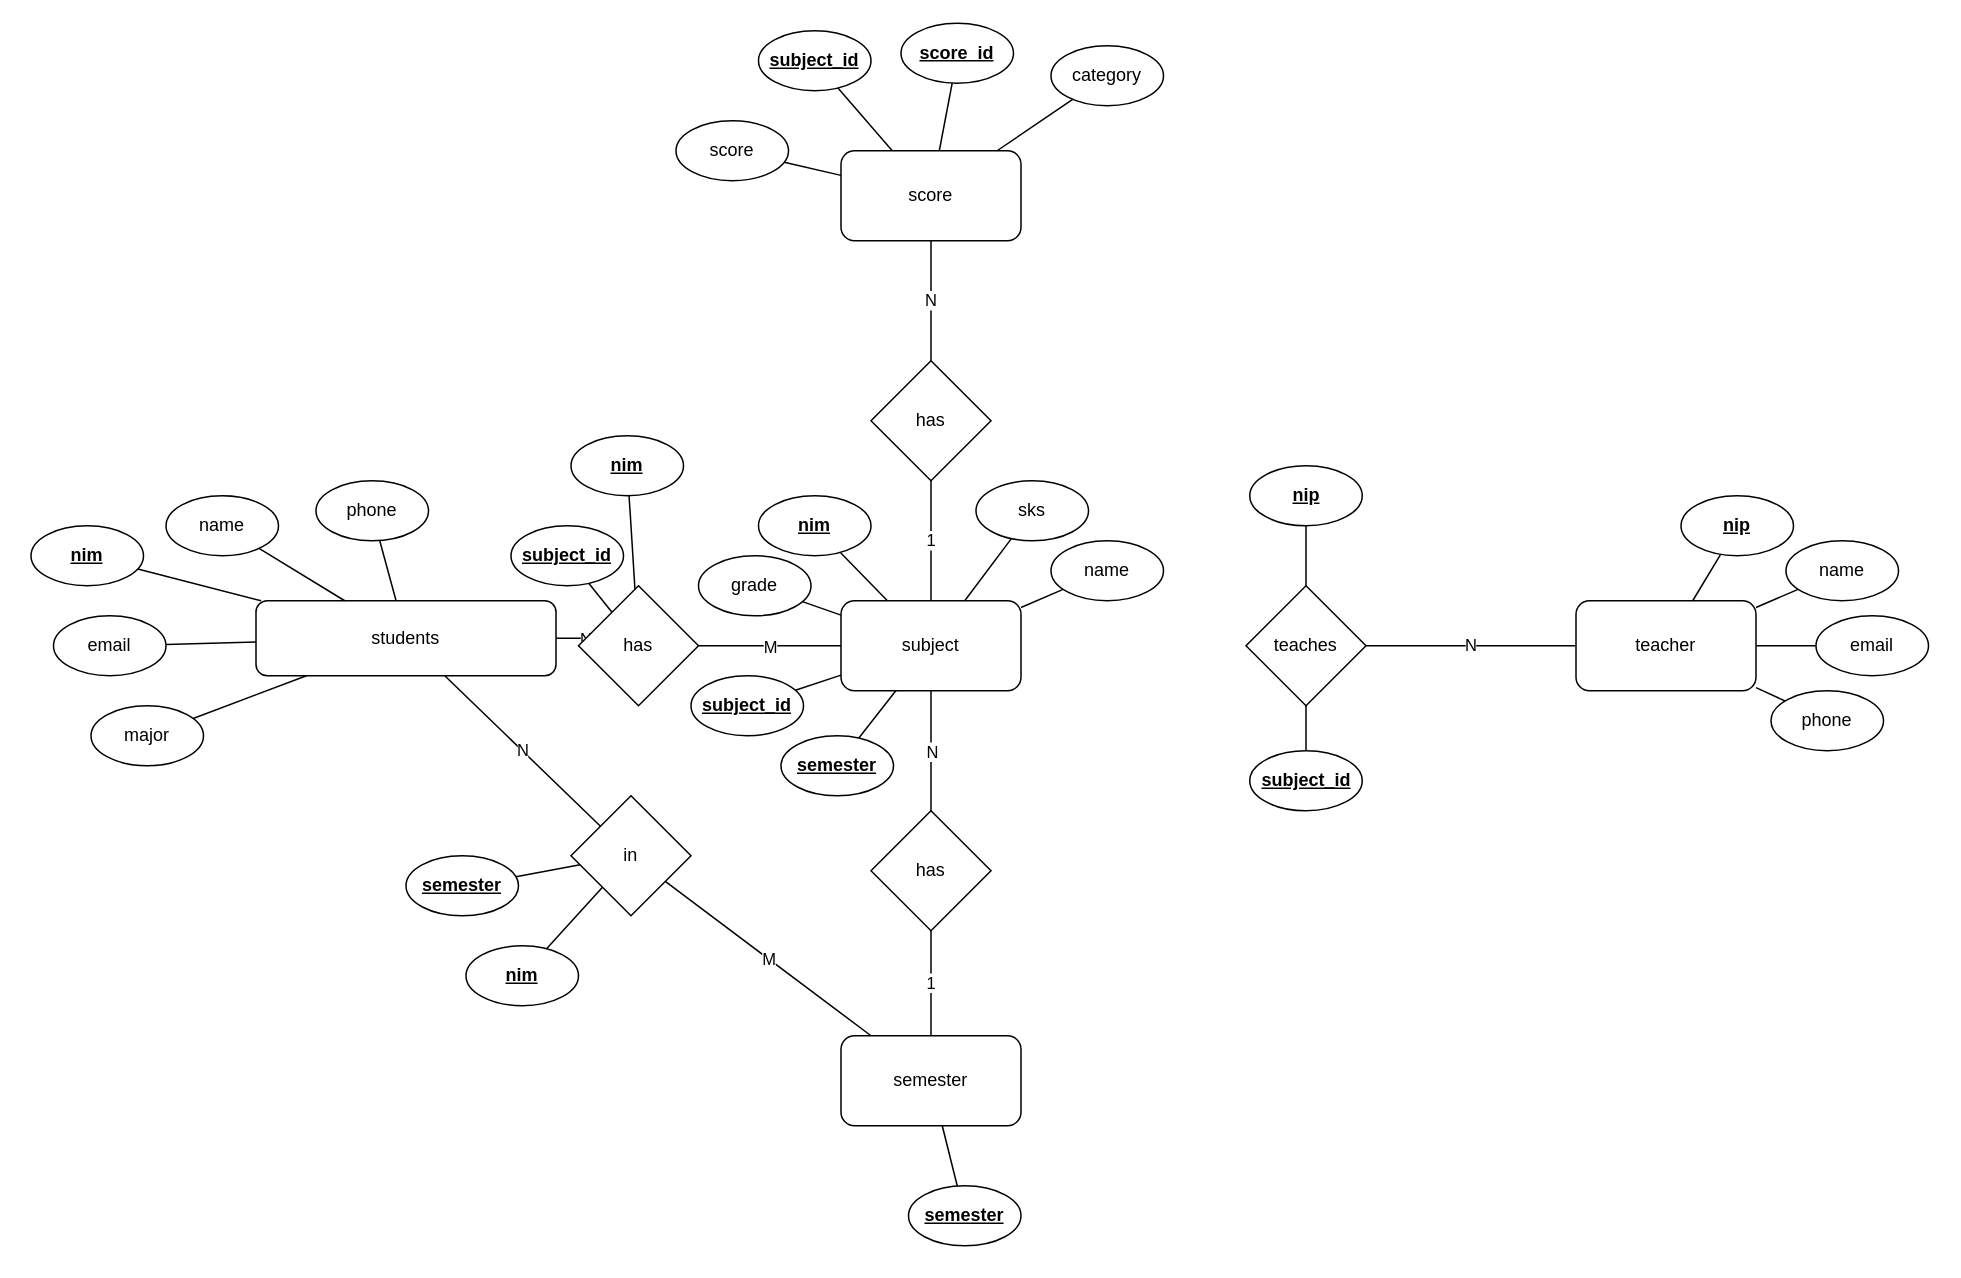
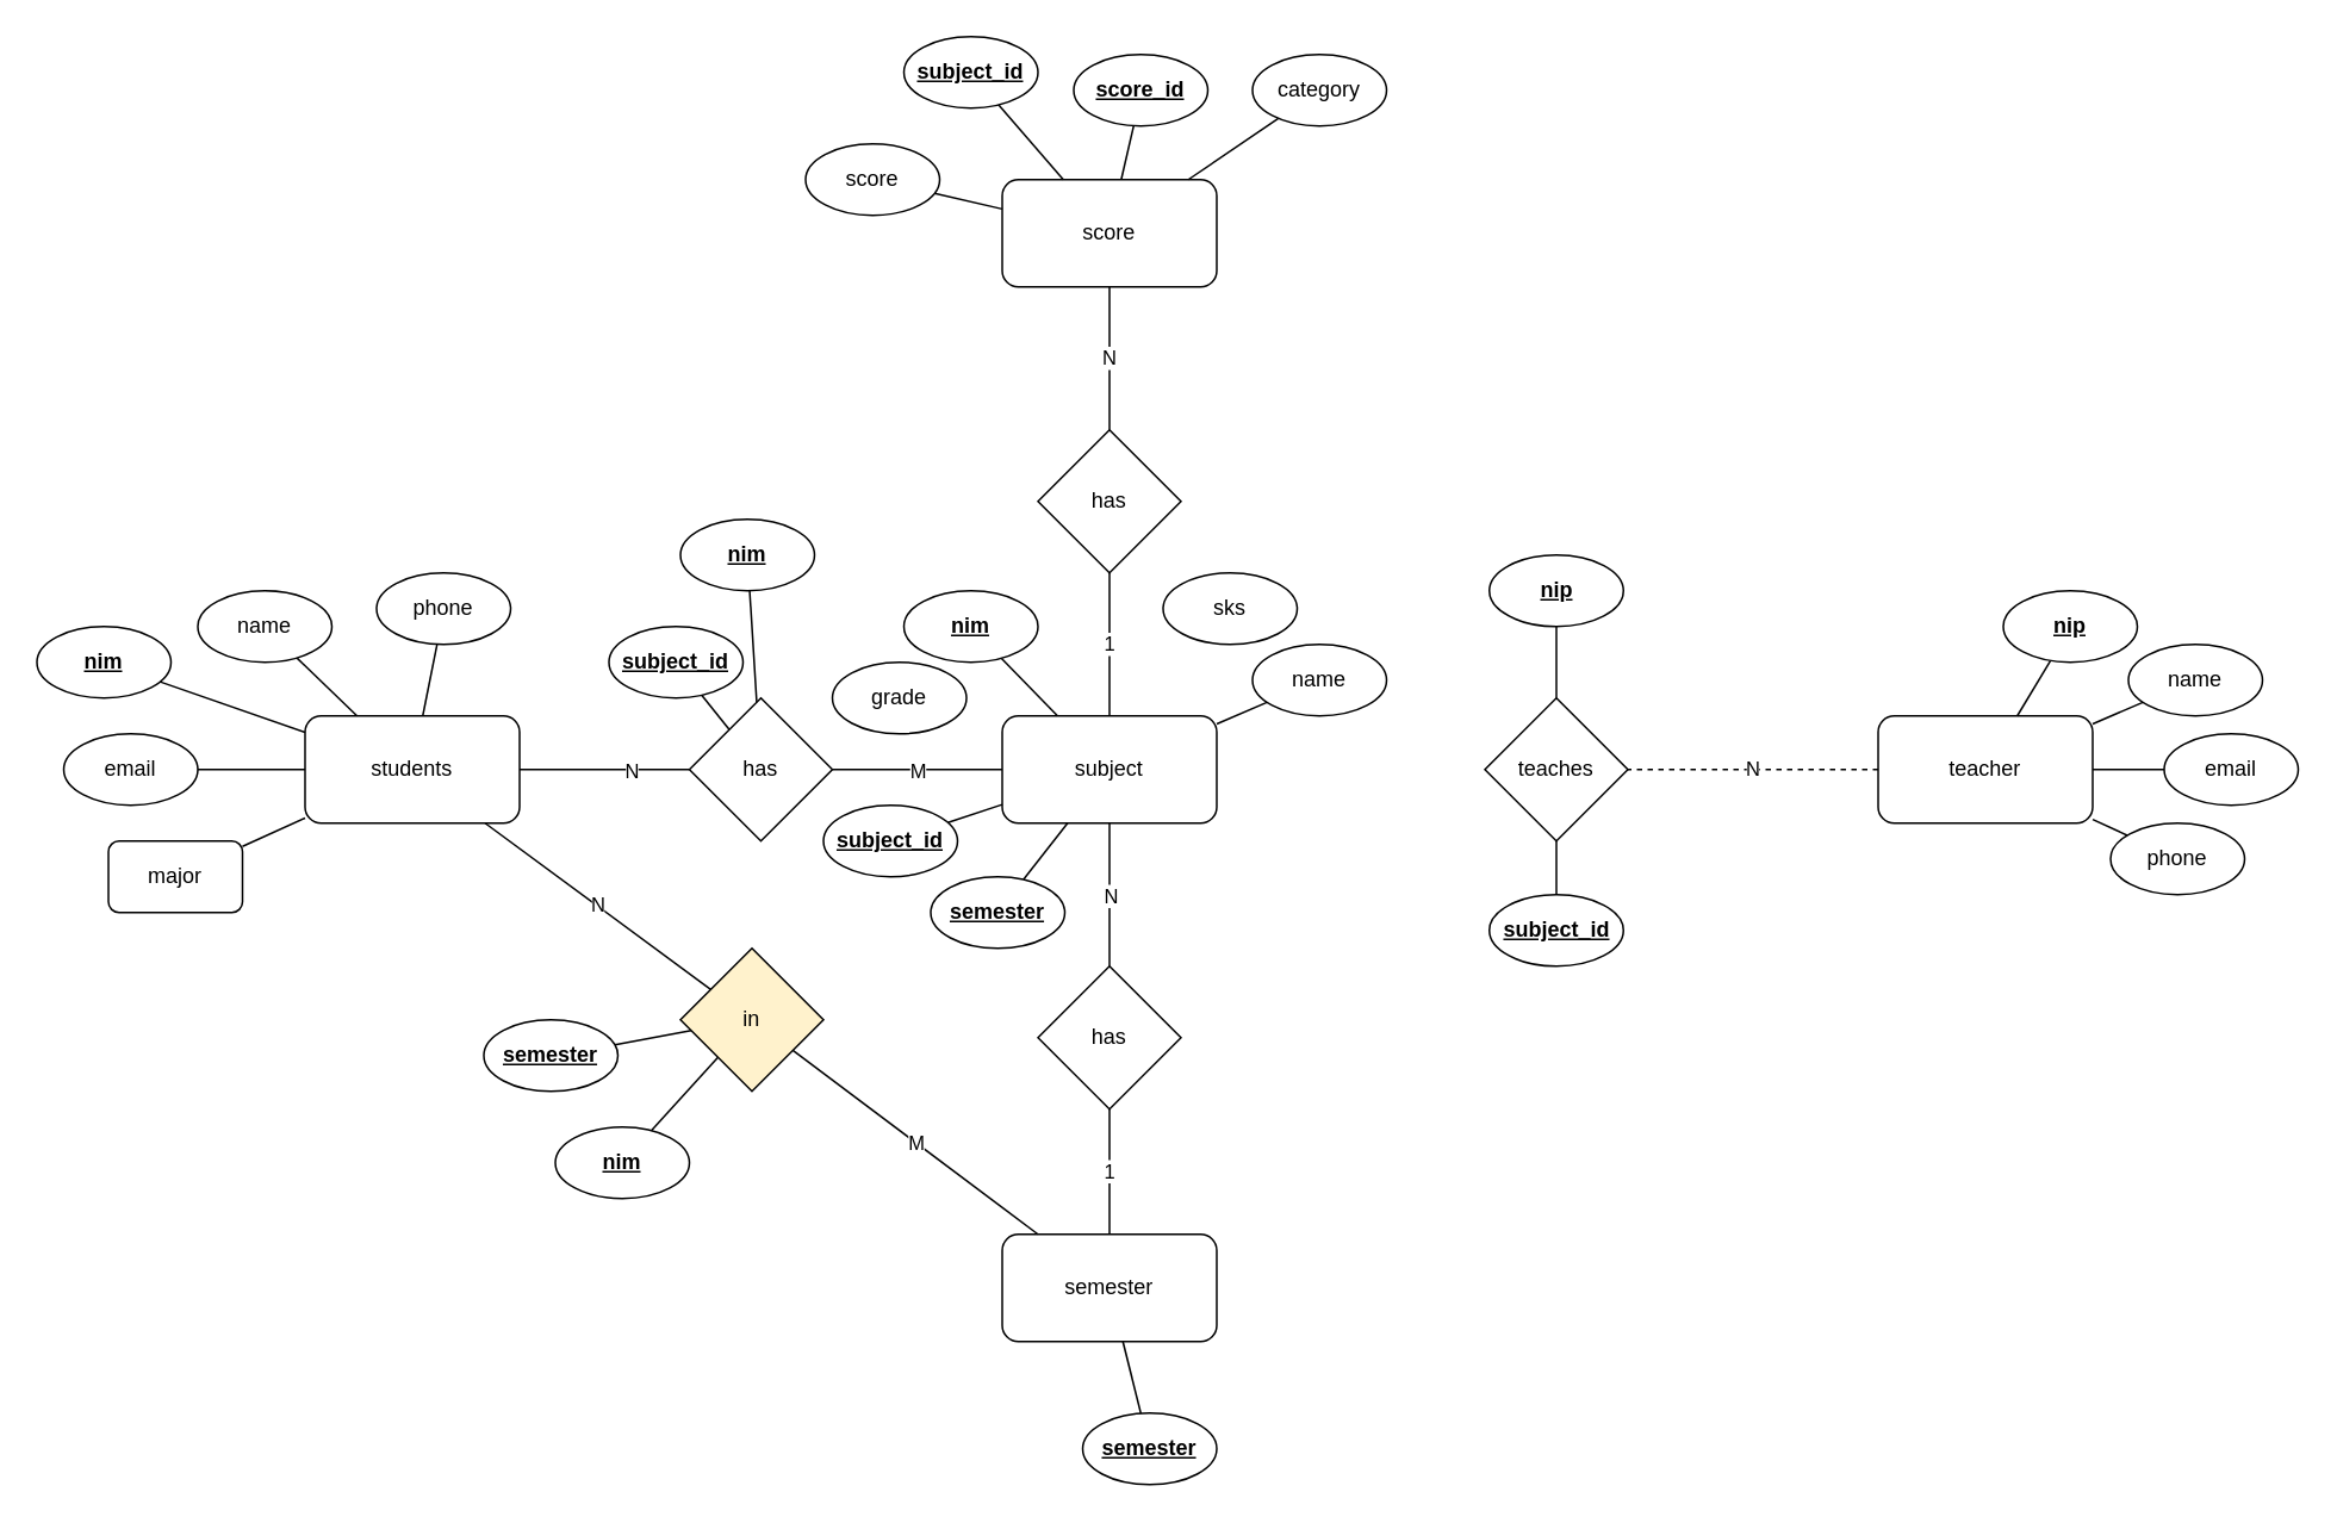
  <mxCell id="0" />
  <mxCell id="1" parent="0" />
  <mxCell id="2" style="edgeStyle=orthogonalEdgeStyle;rounded=0;orthogonalLoop=1;jettySize=auto;html=1;endArrow=none;endFill=0;" parent="1" source="5" target="7" edge="1"><mxGeometry relative="1" as="geometry" /></mxCell>
  <mxCell id="3" value="N" style="edgeLabel;html=1;align=center;verticalAlign=middle;resizable=0;points=[];" parent="2" vertex="1" connectable="0"><mxGeometry x="0.295" relative="1" as="geometry"><mxPoint as="offset" /></mxGeometry></mxCell>
  <mxCell id="4" value="N" style="edgeStyle=none;rounded=0;orthogonalLoop=1;jettySize=auto;html=1;endArrow=none;endFill=0;" parent="1" source="5" target="30" edge="1"><mxGeometry relative="1" as="geometry" /></mxCell>
- <mxCell id="5" value="students" style="rounded=1;whiteSpace=wrap;html=1;" parent="1" vertex="1"><mxGeometry x="170" y="400" width="200" height="50" as="geometry" /></mxCell>
+ <mxCell id="5" value="students" style="rounded=1;whiteSpace=wrap;html=1;" parent="1" vertex="1"><mxGeometry x="170" y="400" width="120" height="60" as="geometry" /></mxCell>
  <mxCell id="6" value="M" style="edgeStyle=orthogonalEdgeStyle;rounded=0;orthogonalLoop=1;jettySize=auto;html=1;endArrow=none;endFill=0;" parent="1" source="7" edge="1"><mxGeometry relative="1" as="geometry"><mxPoint x="560" y="430" as="targetPoint" /></mxGeometry></mxCell>
  <mxCell id="7" value="has" style="rhombus;whiteSpace=wrap;html=1;" parent="1" vertex="1"><mxGeometry x="385" y="390" width="80" height="80" as="geometry" /></mxCell>
  <mxCell id="8" value="1" style="edgeStyle=orthogonalEdgeStyle;rounded=0;orthogonalLoop=1;jettySize=auto;html=1;endArrow=none;endFill=0;" parent="1" source="9" target="11" edge="1"><mxGeometry relative="1" as="geometry" /></mxCell>
  <mxCell id="9" value="semester" style="rounded=1;whiteSpace=wrap;html=1;" parent="1" vertex="1"><mxGeometry x="560" y="690" width="120" height="60" as="geometry" /></mxCell>
  <mxCell id="10" value="N" style="edgeStyle=orthogonalEdgeStyle;rounded=0;orthogonalLoop=1;jettySize=auto;html=1;endArrow=none;endFill=0;" parent="1" source="11" edge="1"><mxGeometry relative="1" as="geometry"><mxPoint x="620" y="460" as="targetPoint" /></mxGeometry></mxCell>
  <mxCell id="11" value="has" style="rhombus;whiteSpace=wrap;html=1;" parent="1" vertex="1"><mxGeometry x="580" y="540" width="80" height="80" as="geometry" /></mxCell>
  <mxCell id="12" value="score" style="rounded=1;whiteSpace=wrap;html=1;" parent="1" vertex="1"><mxGeometry x="560" y="100" width="120" height="60" as="geometry" /></mxCell>
  <mxCell id="13" value="1" style="edgeStyle=orthogonalEdgeStyle;rounded=0;orthogonalLoop=1;jettySize=auto;html=1;endArrow=none;endFill=0;" parent="1" source="14" target="16" edge="1"><mxGeometry relative="1" as="geometry" /></mxCell>
  <mxCell id="14" value="subject" style="rounded=1;whiteSpace=wrap;html=1;" parent="1" vertex="1"><mxGeometry x="560" y="400" width="120" height="60" as="geometry" /></mxCell>
  <mxCell id="15" value="N" style="edgeStyle=orthogonalEdgeStyle;rounded=0;orthogonalLoop=1;jettySize=auto;html=1;endArrow=none;endFill=0;" parent="1" source="16" target="12" edge="1"><mxGeometry relative="1" as="geometry" /></mxCell>
  <mxCell id="16" value="has" style="rhombus;whiteSpace=wrap;html=1;" parent="1" vertex="1"><mxGeometry x="580" y="240" width="80" height="80" as="geometry" /></mxCell>
  <mxCell id="17" value="1" style="edgeStyle=orthogonalEdgeStyle;rounded=0;orthogonalLoop=1;jettySize=auto;html=1;endArrow=none;endFill=0;" parent="1" edge="1"><mxGeometry relative="1" as="geometry"><mxPoint x="860" y="430" as="sourcePoint" /></mxGeometry></mxCell>
- <mxCell id="18" value="N" style="rounded=0;orthogonalLoop=1;jettySize=auto;html=1;endArrow=none;endFill=0;" parent="1" source="19" target="20" edge="1"><mxGeometry relative="1" as="geometry" /></mxCell>
+ <mxCell id="18" value="N" style="rounded=0;orthogonalLoop=1;jettySize=auto;html=1;endArrow=none;endFill=0;dashed=1;" parent="1" source="19" target="20" edge="1"><mxGeometry relative="1" as="geometry" /></mxCell>
  <mxCell id="19" value="teacher" style="rounded=1;whiteSpace=wrap;html=1;" parent="1" vertex="1"><mxGeometry x="1050" y="400" width="120" height="60" as="geometry" /></mxCell>
  <mxCell id="20" value="teaches" style="rhombus;whiteSpace=wrap;html=1;" parent="1" vertex="1"><mxGeometry x="830" y="390" width="80" height="80" as="geometry" /></mxCell>
  <mxCell id="21" style="edgeStyle=none;rounded=0;orthogonalLoop=1;jettySize=auto;html=1;endArrow=none;endFill=0;" parent="1" source="22" target="5" edge="1"><mxGeometry relative="1" as="geometry" /></mxCell>
  <mxCell id="22" value="&lt;b&gt;&lt;u&gt;nim&lt;/u&gt;&lt;/b&gt;" style="ellipse;whiteSpace=wrap;html=1;" parent="1" vertex="1"><mxGeometry x="20" y="350" width="75" height="40" as="geometry" /></mxCell>
  <mxCell id="23" style="rounded=0;orthogonalLoop=1;jettySize=auto;html=1;endArrow=none;endFill=0;" parent="1" source="24" target="5" edge="1"><mxGeometry relative="1" as="geometry" /></mxCell>
  <mxCell id="24" value="name" style="ellipse;whiteSpace=wrap;html=1;" parent="1" vertex="1"><mxGeometry x="110" y="330" width="75" height="40" as="geometry" /></mxCell>
  <mxCell id="25" style="edgeStyle=none;rounded=0;orthogonalLoop=1;jettySize=auto;html=1;endArrow=none;endFill=0;" parent="1" source="26" target="5" edge="1"><mxGeometry relative="1" as="geometry" /></mxCell>
  <mxCell id="26" value="email" style="ellipse;whiteSpace=wrap;html=1;" parent="1" vertex="1"><mxGeometry x="35" y="410" width="75" height="40" as="geometry" /></mxCell>
  <mxCell id="27" style="edgeStyle=none;rounded=0;orthogonalLoop=1;jettySize=auto;html=1;endArrow=none;endFill=0;" parent="1" source="28" target="5" edge="1"><mxGeometry relative="1" as="geometry" /></mxCell>
- <mxCell id="28" value="major" style="ellipse;whiteSpace=wrap;html=1;" parent="1" vertex="1"><mxGeometry x="60" y="470" width="75" height="40" as="geometry" /></mxCell>
+ <mxCell id="28" value="major" style="whiteSpace=wrap;html=1;rounded=1;" parent="1" vertex="1"><mxGeometry x="60" y="470" width="75" height="40" as="geometry" /></mxCell>
  <mxCell id="29" value="M" style="edgeStyle=none;rounded=0;orthogonalLoop=1;jettySize=auto;html=1;endArrow=none;endFill=0;" parent="1" source="30" target="9" edge="1"><mxGeometry relative="1" as="geometry" /></mxCell>
- <mxCell id="30" value="in" style="rhombus;whiteSpace=wrap;html=1;" parent="1" vertex="1"><mxGeometry x="380" y="530" width="80" height="80" as="geometry" /></mxCell>
+ <mxCell id="30" value="in" style="rhombus;whiteSpace=wrap;html=1;fillColor=#fff2cc;" parent="1" vertex="1"><mxGeometry x="380" y="530" width="80" height="80" as="geometry" /></mxCell>
  <mxCell id="31" style="edgeStyle=none;rounded=0;orthogonalLoop=1;jettySize=auto;html=1;endArrow=none;endFill=0;" parent="1" source="32" target="30" edge="1"><mxGeometry relative="1" as="geometry" /></mxCell>
  <mxCell id="32" value="&lt;u&gt;&lt;b&gt;semester&lt;/b&gt;&lt;/u&gt;" style="ellipse;whiteSpace=wrap;html=1;" parent="1" vertex="1"><mxGeometry x="270" y="570" width="75" height="40" as="geometry" /></mxCell>
  <mxCell id="33" style="edgeStyle=none;rounded=0;orthogonalLoop=1;jettySize=auto;html=1;endArrow=none;endFill=0;" parent="1" source="34" target="30" edge="1"><mxGeometry relative="1" as="geometry" /></mxCell>
  <mxCell id="34" value="&lt;b&gt;&lt;u&gt;nim&lt;/u&gt;&lt;/b&gt;" style="ellipse;whiteSpace=wrap;html=1;" parent="1" vertex="1"><mxGeometry x="310" y="630" width="75" height="40" as="geometry" /></mxCell>
  <mxCell id="35" style="edgeStyle=none;rounded=0;orthogonalLoop=1;jettySize=auto;html=1;endArrow=none;endFill=0;" parent="1" source="36" target="9" edge="1"><mxGeometry relative="1" as="geometry" /></mxCell>
  <mxCell id="36" value="&lt;u&gt;&lt;b&gt;semester&lt;/b&gt;&lt;/u&gt;" style="ellipse;whiteSpace=wrap;html=1;" parent="1" vertex="1"><mxGeometry x="605" y="790" width="75" height="40" as="geometry" /></mxCell>
  <mxCell id="37" style="edgeStyle=none;rounded=0;orthogonalLoop=1;jettySize=auto;html=1;endArrow=none;endFill=0;" parent="1" source="38" target="14" edge="1"><mxGeometry relative="1" as="geometry" /></mxCell>
  <mxCell id="38" value="&lt;u&gt;&lt;b&gt;subject_id&lt;/b&gt;&lt;/u&gt;" style="ellipse;whiteSpace=wrap;html=1;" parent="1" vertex="1"><mxGeometry x="460" y="450" width="75" height="40" as="geometry" /></mxCell>
  <mxCell id="39" style="edgeStyle=none;rounded=0;orthogonalLoop=1;jettySize=auto;html=1;endArrow=none;endFill=0;" parent="1" source="40" target="14" edge="1"><mxGeometry relative="1" as="geometry" /></mxCell>
  <mxCell id="40" value="&lt;u&gt;&lt;b&gt;semester&lt;/b&gt;&lt;/u&gt;" style="ellipse;whiteSpace=wrap;html=1;" parent="1" vertex="1"><mxGeometry x="520" y="490" width="75" height="40" as="geometry" /></mxCell>
  <mxCell id="41" style="edgeStyle=none;rounded=0;orthogonalLoop=1;jettySize=auto;html=1;endArrow=none;endFill=0;" parent="1" source="42" target="14" edge="1"><mxGeometry relative="1" as="geometry" /></mxCell>
  <mxCell id="42" value="&lt;b&gt;&lt;u&gt;nim&lt;/u&gt;&lt;/b&gt;" style="ellipse;whiteSpace=wrap;html=1;" parent="1" vertex="1"><mxGeometry x="505" y="330" width="75" height="40" as="geometry" /></mxCell>
  <mxCell id="43" style="edgeStyle=none;rounded=0;orthogonalLoop=1;jettySize=auto;html=1;endArrow=none;endFill=0;" parent="1" source="44" target="14" edge="1"><mxGeometry relative="1" as="geometry" /></mxCell>
  <mxCell id="44" value="name" style="ellipse;whiteSpace=wrap;html=1;" parent="1" vertex="1"><mxGeometry x="700" y="360" width="75" height="40" as="geometry" /></mxCell>
- <mxCell id="45" style="edgeStyle=none;rounded=0;orthogonalLoop=1;jettySize=auto;html=1;endArrow=none;endFill=0;" parent="1" source="46" target="14" edge="1"><mxGeometry relative="1" as="geometry" /></mxCell>
  <mxCell id="46" value="sks" style="ellipse;whiteSpace=wrap;html=1;" parent="1" vertex="1"><mxGeometry x="650" y="320" width="75" height="40" as="geometry" /></mxCell>
  <mxCell id="47" style="edgeStyle=none;rounded=0;orthogonalLoop=1;jettySize=auto;html=1;endArrow=none;endFill=0;" parent="1" source="48" target="12" edge="1"><mxGeometry relative="1" as="geometry" /></mxCell>
  <mxCell id="48" value="&lt;u&gt;&lt;b&gt;subject_id&lt;/b&gt;&lt;/u&gt;" style="ellipse;whiteSpace=wrap;html=1;" parent="1" vertex="1"><mxGeometry x="505" y="20" width="75" height="40" as="geometry" /></mxCell>
  <mxCell id="49" style="edgeStyle=none;rounded=0;orthogonalLoop=1;jettySize=auto;html=1;endArrow=none;endFill=0;" parent="1" source="50" target="12" edge="1"><mxGeometry relative="1" as="geometry" /></mxCell>
- <mxCell id="50" value="&lt;u&gt;&lt;b&gt;score_id&lt;/b&gt;&lt;/u&gt;" style="ellipse;whiteSpace=wrap;html=1;" parent="1" vertex="1"><mxGeometry x="600" y="15" width="75" height="40" as="geometry" /></mxCell>
+ <mxCell id="50" value="&lt;u&gt;&lt;b&gt;score_id&lt;/b&gt;&lt;/u&gt;" style="ellipse;whiteSpace=wrap;html=1;" parent="1" vertex="1"><mxGeometry x="600" y="30" width="75" height="40" as="geometry" /></mxCell>
  <mxCell id="51" style="edgeStyle=none;rounded=0;orthogonalLoop=1;jettySize=auto;html=1;endArrow=none;endFill=0;" parent="1" source="52" target="12" edge="1"><mxGeometry relative="1" as="geometry" /></mxCell>
  <mxCell id="52" value="category" style="ellipse;whiteSpace=wrap;html=1;" parent="1" vertex="1"><mxGeometry x="700" y="30" width="75" height="40" as="geometry" /></mxCell>
  <mxCell id="53" style="edgeStyle=none;rounded=0;orthogonalLoop=1;jettySize=auto;html=1;endArrow=none;endFill=0;" parent="1" source="54" target="12" edge="1"><mxGeometry relative="1" as="geometry" /></mxCell>
  <mxCell id="54" value="score" style="ellipse;whiteSpace=wrap;html=1;" parent="1" vertex="1"><mxGeometry x="450" y="80" width="75" height="40" as="geometry" /></mxCell>
  <mxCell id="55" style="edgeStyle=none;rounded=0;orthogonalLoop=1;jettySize=auto;html=1;endArrow=none;endFill=0;" parent="1" source="56" target="20" edge="1"><mxGeometry relative="1" as="geometry" /></mxCell>
  <mxCell id="56" value="&lt;u&gt;&lt;b&gt;subject_id&lt;/b&gt;&lt;/u&gt;" style="ellipse;whiteSpace=wrap;html=1;" parent="1" vertex="1"><mxGeometry x="832.5" y="500" width="75" height="40" as="geometry" /></mxCell>
  <mxCell id="57" value="" style="edgeStyle=none;rounded=0;orthogonalLoop=1;jettySize=auto;html=1;endArrow=none;endFill=0;" parent="1" source="58" target="19" edge="1"><mxGeometry relative="1" as="geometry" /></mxCell>
  <mxCell id="58" value="&lt;u&gt;&lt;b&gt;nip&lt;/b&gt;&lt;/u&gt;" style="ellipse;whiteSpace=wrap;html=1;" parent="1" vertex="1"><mxGeometry x="1120" y="330" width="75" height="40" as="geometry" /></mxCell>
  <mxCell id="59" style="edgeStyle=none;rounded=0;orthogonalLoop=1;jettySize=auto;html=1;endArrow=none;endFill=0;" parent="1" source="60" target="20" edge="1"><mxGeometry relative="1" as="geometry" /></mxCell>
  <mxCell id="60" value="&lt;u&gt;&lt;b&gt;nip&lt;/b&gt;&lt;/u&gt;" style="ellipse;whiteSpace=wrap;html=1;" parent="1" vertex="1"><mxGeometry x="832.5" y="310" width="75" height="40" as="geometry" /></mxCell>
  <mxCell id="61" style="edgeStyle=none;rounded=0;orthogonalLoop=1;jettySize=auto;html=1;endArrow=none;endFill=0;" parent="1" source="62" target="19" edge="1"><mxGeometry relative="1" as="geometry" /></mxCell>
  <mxCell id="62" value="name" style="ellipse;whiteSpace=wrap;html=1;" parent="1" vertex="1"><mxGeometry x="1190" y="360" width="75" height="40" as="geometry" /></mxCell>
  <mxCell id="63" style="edgeStyle=none;rounded=0;orthogonalLoop=1;jettySize=auto;html=1;endArrow=none;endFill=0;" parent="1" source="64" target="19" edge="1"><mxGeometry relative="1" as="geometry" /></mxCell>
  <mxCell id="64" value="email" style="ellipse;whiteSpace=wrap;html=1;" parent="1" vertex="1"><mxGeometry x="1210" y="410" width="75" height="40" as="geometry" /></mxCell>
  <mxCell id="65" value="" style="edgeStyle=none;rounded=0;orthogonalLoop=1;jettySize=auto;html=1;endArrow=none;endFill=0;" parent="1" source="66" target="5" edge="1"><mxGeometry relative="1" as="geometry" /></mxCell>
  <mxCell id="66" value="phone" style="ellipse;whiteSpace=wrap;html=1;" parent="1" vertex="1"><mxGeometry x="210" y="320" width="75" height="40" as="geometry" /></mxCell>
  <mxCell id="67" style="edgeStyle=none;rounded=0;orthogonalLoop=1;jettySize=auto;html=1;endArrow=none;endFill=0;" parent="1" source="68" target="19" edge="1"><mxGeometry relative="1" as="geometry" /></mxCell>
  <mxCell id="68" value="phone" style="ellipse;whiteSpace=wrap;html=1;" parent="1" vertex="1"><mxGeometry x="1180" y="460" width="75" height="40" as="geometry" /></mxCell>
- <mxCell id="69" style="edgeStyle=none;rounded=0;orthogonalLoop=1;jettySize=auto;html=1;endArrow=none;endFill=0;" parent="1" source="70" target="14" edge="1"><mxGeometry relative="1" as="geometry" /></mxCell>
  <mxCell id="70" value="grade" style="ellipse;whiteSpace=wrap;html=1;" parent="1" vertex="1"><mxGeometry x="465" y="370" width="75" height="40" as="geometry" /></mxCell>
  <mxCell id="71" style="edgeStyle=none;rounded=0;orthogonalLoop=1;jettySize=auto;html=1;endArrow=none;endFill=0;" edge="1" parent="1" source="72" target="7"><mxGeometry relative="1" as="geometry" /></mxCell>
  <mxCell id="72" value="&lt;u&gt;&lt;b&gt;subject_id&lt;/b&gt;&lt;/u&gt;" style="ellipse;whiteSpace=wrap;html=1;" vertex="1" parent="1"><mxGeometry x="340" y="350" width="75" height="40" as="geometry" /></mxCell>
  <mxCell id="73" style="rounded=0;orthogonalLoop=1;jettySize=auto;html=1;endArrow=none;endFill=0;" edge="1" parent="1" source="74" target="7"><mxGeometry relative="1" as="geometry" /></mxCell>
  <mxCell id="74" value="&lt;b&gt;&lt;u&gt;nim&lt;/u&gt;&lt;/b&gt;" style="ellipse;whiteSpace=wrap;html=1;" vertex="1" parent="1"><mxGeometry x="380" y="290" width="75" height="40" as="geometry" /></mxCell>
